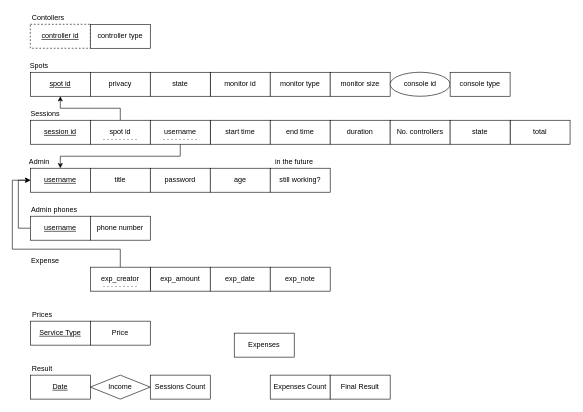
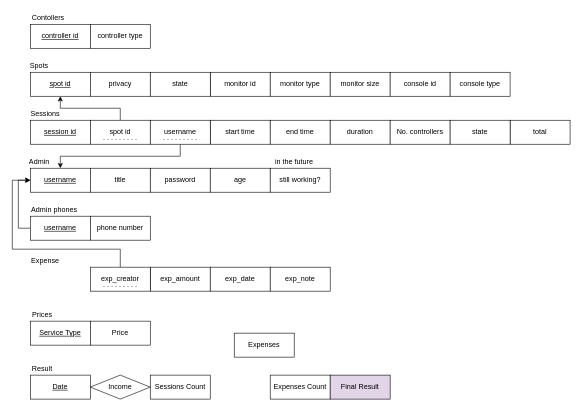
  <mxCell id="0" />
  <mxCell id="1" parent="0" />
  <mxCell id="2" value="monitor id" style="whiteSpace=wrap;html=1;align=center;" parent="1" vertex="1"><mxGeometry x="350" y="120" width="100" height="40" as="geometry" /></mxCell>
  <mxCell id="3" value="monitor type" style="whiteSpace=wrap;html=1;align=center;" parent="1" vertex="1"><mxGeometry x="450" y="120" width="100" height="40" as="geometry" /></mxCell>
  <mxCell id="4" value="&lt;u&gt;spot id&lt;/u&gt;" style="whiteSpace=wrap;html=1;align=center;" parent="1" vertex="1"><mxGeometry x="50" y="120" width="100" height="40" as="geometry" /></mxCell>
  <mxCell id="5" value="privacy" style="whiteSpace=wrap;html=1;align=center;" parent="1" vertex="1"><mxGeometry x="150" y="120" width="100" height="40" as="geometry" /></mxCell>
  <mxCell id="6" value="Spots" style="text;html=1;align=center;verticalAlign=middle;whiteSpace=wrap;rounded=0;" parent="1" vertex="1"><mxGeometry x="50" y="100" width="30" height="20" as="geometry" /></mxCell>
  <mxCell id="7" value="&lt;u&gt;session id&lt;/u&gt;" style="whiteSpace=wrap;html=1;align=center;" parent="1" vertex="1"><mxGeometry x="50" y="200" width="100" height="40" as="geometry" /></mxCell>
  <mxCell id="8" value="start time" style="whiteSpace=wrap;html=1;align=center;" parent="1" vertex="1"><mxGeometry x="350" y="200" width="100" height="40" as="geometry" /></mxCell>
  <mxCell id="9" value="Sessions" style="text;html=1;align=center;verticalAlign=middle;whiteSpace=wrap;rounded=0;" parent="1" vertex="1"><mxGeometry x="50" y="180" width="50" height="20" as="geometry" /></mxCell>
  <mxCell id="10" value="end time" style="whiteSpace=wrap;html=1;align=center;" parent="1" vertex="1"><mxGeometry x="450" y="200" width="100" height="40" as="geometry" /></mxCell>
  <mxCell id="11" value="duration" style="whiteSpace=wrap;html=1;align=center;" parent="1" vertex="1"><mxGeometry x="550" y="200" width="100" height="40" as="geometry" /></mxCell>
  <mxCell id="12" value="total" style="whiteSpace=wrap;html=1;align=center;" parent="1" vertex="1"><mxGeometry x="850" y="200" width="100" height="40" as="geometry" /></mxCell>
  <mxCell id="13" value="&lt;u&gt;username&lt;/u&gt;" style="whiteSpace=wrap;html=1;align=center;" parent="1" vertex="1"><mxGeometry x="50" y="280" width="100" height="40" as="geometry" /></mxCell>
  <mxCell id="14" value="title" style="whiteSpace=wrap;html=1;align=center;" parent="1" vertex="1"><mxGeometry x="150" y="280" width="100" height="40" as="geometry" /></mxCell>
  <mxCell id="15" value="Admin" style="text;html=1;align=center;verticalAlign=middle;whiteSpace=wrap;rounded=0;" parent="1" vertex="1"><mxGeometry x="50" y="260" width="30" height="20" as="geometry" /></mxCell>
  <mxCell id="16" value="password" style="whiteSpace=wrap;html=1;align=center;" parent="1" vertex="1"><mxGeometry x="250" y="280" width="100" height="40" as="geometry" /></mxCell>
  <mxCell id="17" value="age" style="whiteSpace=wrap;html=1;align=center;" parent="1" vertex="1"><mxGeometry x="350" y="280" width="100" height="40" as="geometry" /></mxCell>
  <mxCell id="18" style="edgeStyle=orthogonalEdgeStyle;rounded=0;orthogonalLoop=1;jettySize=auto;html=1;entryX=0;entryY=0.5;entryDx=0;entryDy=0;exitX=0;exitY=0.5;exitDx=0;exitDy=0;" parent="1" source="19" target="13" edge="1"><mxGeometry relative="1" as="geometry" /></mxCell>
  <mxCell id="19" value="&lt;u&gt;username&lt;/u&gt;" style="whiteSpace=wrap;html=1;align=center;" parent="1" vertex="1"><mxGeometry x="50" y="360" width="100" height="40" as="geometry" /></mxCell>
  <mxCell id="20" value="phone number" style="whiteSpace=wrap;html=1;align=center;" parent="1" vertex="1"><mxGeometry x="150" y="360" width="100" height="40" as="geometry" /></mxCell>
  <mxCell id="21" value="Admin phones" style="text;html=1;align=center;verticalAlign=middle;whiteSpace=wrap;rounded=0;" parent="1" vertex="1"><mxGeometry x="50" y="340" width="80" height="20" as="geometry" /></mxCell>
  <mxCell id="22" style="edgeStyle=orthogonalEdgeStyle;rounded=0;orthogonalLoop=1;jettySize=auto;html=1;entryX=0.5;entryY=1;entryDx=0;entryDy=0;" parent="1" source="23" target="4" edge="1"><mxGeometry relative="1" as="geometry" /></mxCell>
  <mxCell id="23" value="spot id" style="whiteSpace=wrap;html=1;align=center;" parent="1" vertex="1"><mxGeometry x="150" y="200" width="100" height="40" as="geometry" /></mxCell>
  <mxCell id="24" value=". . . . . . . . ." style="text;html=1;align=center;verticalAlign=middle;whiteSpace=wrap;rounded=0;" parent="1" vertex="1"><mxGeometry x="170" y="225" width="60" height="10" as="geometry" /></mxCell>
  <mxCell id="25" style="edgeStyle=orthogonalEdgeStyle;rounded=0;orthogonalLoop=1;jettySize=auto;html=1;" parent="1" source="26" target="13" edge="1"><mxGeometry relative="1" as="geometry"><Array as="points"><mxPoint x="300" y="260" /><mxPoint x="100" y="260" /></Array></mxGeometry></mxCell>
  <mxCell id="26" value="&lt;span&gt;username&lt;/span&gt;" style="whiteSpace=wrap;html=1;align=center;fontStyle=0" parent="1" vertex="1"><mxGeometry x="250" y="200" width="100" height="40" as="geometry" /></mxCell>
  <mxCell id="27" value=". . . . . . . . ." style="text;html=1;align=center;verticalAlign=middle;whiteSpace=wrap;rounded=0;" parent="1" vertex="1"><mxGeometry x="270" y="220" width="60" height="20" as="geometry" /></mxCell>
  <mxCell id="28" value="state" style="whiteSpace=wrap;html=1;align=center;" parent="1" vertex="1"><mxGeometry x="250" y="120" width="100" height="40" as="geometry" /></mxCell>
- <mxCell id="29" value="&lt;u&gt;controller id&lt;/u&gt;" style="whiteSpace=wrap;html=1;align=center;dashed=1;" parent="1" vertex="1"><mxGeometry x="50" y="40" width="100" height="40" as="geometry" /></mxCell>
+ <mxCell id="29" value="&lt;u&gt;controller id&lt;/u&gt;" style="whiteSpace=wrap;html=1;align=center;" parent="1" vertex="1"><mxGeometry x="50" y="40" width="100" height="40" as="geometry" /></mxCell>
  <mxCell id="30" value="controller type" style="whiteSpace=wrap;html=1;align=center;" parent="1" vertex="1"><mxGeometry x="150" y="40" width="100" height="40" as="geometry" /></mxCell>
  <mxCell id="31" value="Contollers" style="text;html=1;align=center;verticalAlign=middle;whiteSpace=wrap;rounded=0;" parent="1" vertex="1"><mxGeometry x="50" y="20" width="60" height="20" as="geometry" /></mxCell>
  <mxCell id="32" value="No. controllers" style="whiteSpace=wrap;html=1;align=center;" parent="1" vertex="1"><mxGeometry x="650" y="200" width="100" height="40" as="geometry" /></mxCell>
  <mxCell id="33" value="state" style="whiteSpace=wrap;html=1;align=center;" parent="1" vertex="1"><mxGeometry x="750" y="200" width="100" height="40" as="geometry" /></mxCell>
  <mxCell id="34" value="monitor size" style="whiteSpace=wrap;html=1;align=center;" parent="1" vertex="1"><mxGeometry x="550" y="120" width="100" height="40" as="geometry" /></mxCell>
- <mxCell id="35" value="console id" style="ellipse;whiteSpace=wrap;html=1;align=center;" parent="1" vertex="1"><mxGeometry x="650" y="120" width="100" height="40" as="geometry" /></mxCell>
+ <mxCell id="35" value="console id" style="whiteSpace=wrap;html=1;align=center;" parent="1" vertex="1"><mxGeometry x="650" y="120" width="100" height="40" as="geometry" /></mxCell>
  <mxCell id="36" value="console type" style="whiteSpace=wrap;html=1;align=center;" parent="1" vertex="1"><mxGeometry x="750" y="120" width="100" height="40" as="geometry" /></mxCell>
  <mxCell id="37" value="still working?" style="whiteSpace=wrap;html=1;align=center;" parent="1" vertex="1"><mxGeometry x="450" y="280" width="100" height="40" as="geometry" /></mxCell>
  <mxCell id="38" value="in the future" style="text;html=1;align=center;verticalAlign=middle;whiteSpace=wrap;rounded=0;" parent="1" vertex="1"><mxGeometry x="450" y="260" width="80" height="20" as="geometry" /></mxCell>
  <mxCell id="39" value="Expense" style="text;html=1;align=center;verticalAlign=middle;whiteSpace=wrap;rounded=0;" parent="1" vertex="1"><mxGeometry x="50" y="425" width="50" height="20" as="geometry" /></mxCell>
  <mxCell id="40" value="exp_amount" style="whiteSpace=wrap;html=1;align=center;" parent="1" vertex="1"><mxGeometry x="250" y="445" width="100" height="40" as="geometry" /></mxCell>
  <mxCell id="41" value="exp_date" style="whiteSpace=wrap;html=1;align=center;" parent="1" vertex="1"><mxGeometry x="350" y="445" width="100" height="40" as="geometry" /></mxCell>
  <mxCell id="42" value="exp_note" style="whiteSpace=wrap;html=1;align=center;" parent="1" vertex="1"><mxGeometry x="450" y="445" width="100" height="40" as="geometry" /></mxCell>
  <mxCell id="43" style="edgeStyle=orthogonalEdgeStyle;rounded=0;orthogonalLoop=1;jettySize=auto;html=1;entryX=0;entryY=0.5;entryDx=0;entryDy=0;" parent="1" source="44" target="13" edge="1"><mxGeometry relative="1" as="geometry"><Array as="points"><mxPoint x="200" y="415" /><mxPoint x="20" y="415" /><mxPoint x="20" y="300" /></Array></mxGeometry></mxCell>
  <mxCell id="44" value="exp_creator" style="whiteSpace=wrap;html=1;align=center;" parent="1" vertex="1"><mxGeometry x="150" y="445" width="100" height="40" as="geometry" /></mxCell>
  <mxCell id="45" value=". . . . . . . . ." style="text;html=1;align=center;verticalAlign=middle;whiteSpace=wrap;rounded=0;" parent="1" vertex="1"><mxGeometry x="170" y="465" width="60" height="20" as="geometry" /></mxCell>
  <mxCell id="46" value="Date" style="whiteSpace=wrap;html=1;align=center;fontStyle=4" vertex="1" parent="1"><mxGeometry x="50" y="625" width="100" height="40" as="geometry" /></mxCell>
  <mxCell id="47" value="Result" style="text;html=1;align=center;verticalAlign=middle;whiteSpace=wrap;rounded=0;" vertex="1" parent="1"><mxGeometry x="50" y="605" width="40" height="20" as="geometry" /></mxCell>
  <mxCell id="48" value="Sessions Count" style="whiteSpace=wrap;html=1;align=center;" vertex="1" parent="1"><mxGeometry x="250" y="625" width="100" height="40" as="geometry" /></mxCell>
  <mxCell id="49" value="Expenses Count" style="whiteSpace=wrap;html=1;align=center;" vertex="1" parent="1"><mxGeometry x="450" y="625" width="100" height="40" as="geometry" /></mxCell>
  <mxCell id="50" value="Income" style="rhombus;whiteSpace=wrap;html=1;align=center;" vertex="1" parent="1"><mxGeometry x="150" y="625" width="100" height="40" as="geometry" /></mxCell>
  <mxCell id="51" value="Service Type" style="whiteSpace=wrap;html=1;align=center;fontStyle=4" vertex="1" parent="1"><mxGeometry x="50" y="535" width="100" height="40" as="geometry" /></mxCell>
  <mxCell id="52" value="Prices" style="text;html=1;align=center;verticalAlign=middle;whiteSpace=wrap;rounded=0;" vertex="1" parent="1"><mxGeometry x="50" y="515" width="40" height="20" as="geometry" /></mxCell>
  <mxCell id="53" value="Price" style="whiteSpace=wrap;html=1;align=center;" vertex="1" parent="1"><mxGeometry x="150" y="535" width="100" height="40" as="geometry" /></mxCell>
  <mxCell id="54" value="Expenses" style="whiteSpace=wrap;html=1;align=center;" vertex="1" parent="1"><mxGeometry x="390" y="555" width="100" height="40" as="geometry" /></mxCell>
- <mxCell id="55" value="Final Result" style="whiteSpace=wrap;html=1;align=center;" vertex="1" parent="1"><mxGeometry x="550" y="625" width="100" height="40" as="geometry" /></mxCell>
+ <mxCell id="55" value="Final Result" style="whiteSpace=wrap;html=1;align=center;fillColor=#e1d5e7;" vertex="1" parent="1"><mxGeometry x="550" y="625" width="100" height="40" as="geometry" /></mxCell>
